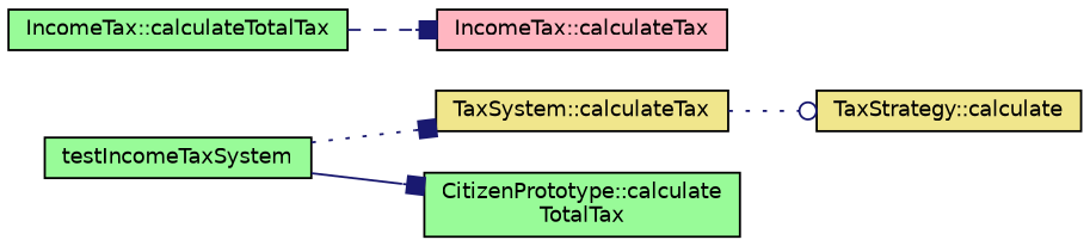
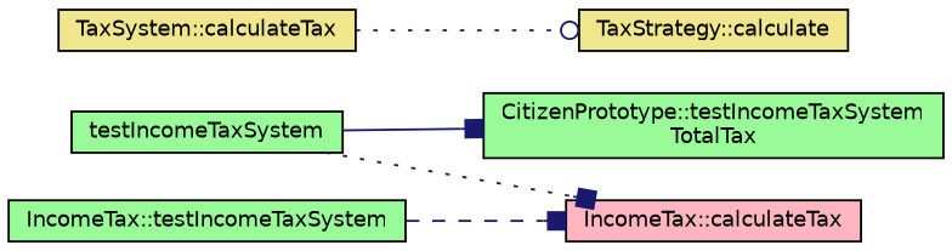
  digraph {
    rankdir=LR
    node [color=black fillcolor=palegreen fontname=Helvetica fontsize=10 shape=record style=filled]
    edge [arrowhead=box color=midnightblue fontname=Helvetica fontsize=10 labelfontname=Helvetica labelfontsize=10 style=dotted]
    n1 [fontcolor=black height=0.2 label=testIncomeTaxSystem width=0.4]
    n2 [fillcolor=khaki height=0.2 label="TaxSystem::calculateTax" width=0.4]
-   n3 [height=0.2 label="CitizenPrototype::calculate\lTotalTax" width=0.4]
+   n3 [height=0.2 label="CitizenPrototype::testIncomeTaxSystem\lTotalTax" width=0.4]
    n4 [fillcolor=khaki height=0.2 label="TaxStrategy::calculate" width=0.4]
-   n5 [height=0.2 label="IncomeTax::calculateTotalTax" width=0.4]
+   n5 [height=0.2 label="IncomeTax::testIncomeTaxSystem" width=0.4]
    n6 [fillcolor=lightpink height=0.2 label="IncomeTax::calculateTax" width=0.4]
-   n1 -> n2
+   n1 -> n6
    n1 -> n3 [style=solid]
    n2 -> n4 [arrowhead=odot]
    n5 -> n6 [style=dashed]
  }
